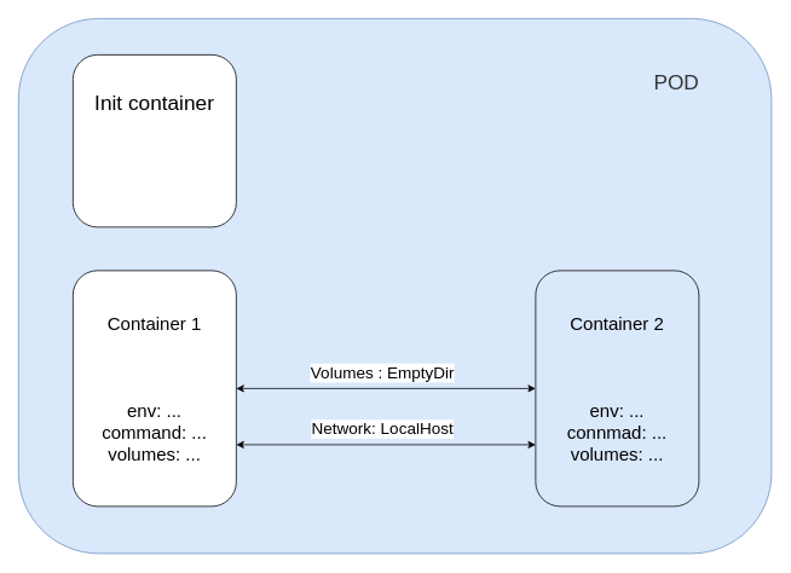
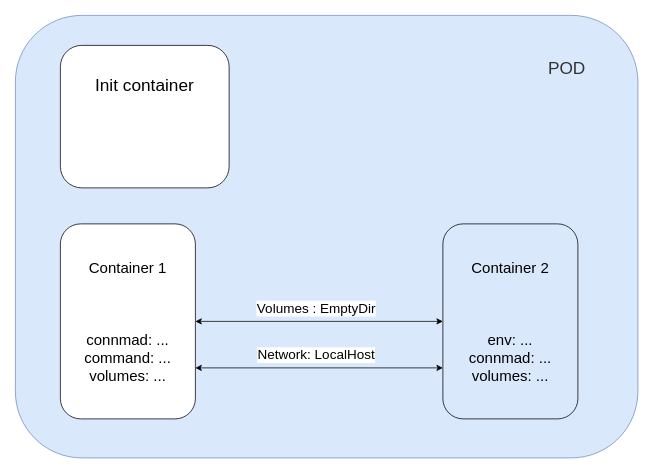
  <mxCell id="0" />
  <mxCell id="1" parent="0" />
  <mxCell id="2" value="" style="rounded=1;whiteSpace=wrap;html=1;fillColor=#dae8fc;strokeColor=#6c8ebf;align=center;horizontal=1;verticalAlign=middle;movable=1;resizable=1;rotatable=1;deletable=1;editable=1;locked=0;connectable=1;" vertex="1" parent="1"><mxGeometry x="20" y="20" width="830" height="590" as="geometry" /></mxCell>
- <mxCell id="3" value="&lt;font style=&quot;font-size: 20px;&quot;&gt;Container 1&lt;br&gt;&lt;br&gt;&lt;br&gt;&lt;br&gt;env: ...&lt;br&gt;command: ...&lt;br&gt;volumes: ...&lt;br&gt;&lt;/font&gt;" style="rounded=1;whiteSpace=wrap;html=1;" vertex="1" parent="1"><mxGeometry x="80" y="298" width="180" height="260" as="geometry" /></mxCell>
+ <mxCell id="3" value="&lt;font style=&quot;font-size: 20px;&quot;&gt;Container 1&lt;br&gt;&lt;br&gt;&lt;br&gt;&lt;br&gt;connmad: ...&lt;br&gt;command: ...&lt;br&gt;volumes: ...&lt;br&gt;&lt;/font&gt;" style="rounded=1;whiteSpace=wrap;html=1;" vertex="1" parent="1"><mxGeometry x="80" y="298" width="180" height="260" as="geometry" /></mxCell>
  <mxCell id="4" value="&lt;font style=&quot;font-size: 20px;&quot;&gt;Container 2&lt;br&gt;&lt;br&gt;&lt;br&gt;&lt;br&gt;env: ...&lt;br&gt;connmad: ...&lt;br&gt;volumes: ...&lt;br&gt;&lt;/font&gt;" style="rounded=1;whiteSpace=wrap;html=1;fillColor=#dae8fc;" vertex="1" parent="1"><mxGeometry x="590" y="298" width="180" height="260" as="geometry" /></mxCell>
  <mxCell id="5" value="" style="endArrow=classic;startArrow=classic;html=1;rounded=0;" edge="1" parent="1" source="3" target="4"><mxGeometry width="50" height="50" relative="1" as="geometry"><mxPoint x="430" y="300" as="sourcePoint" /><mxPoint x="480" y="250" as="targetPoint" /></mxGeometry></mxCell>
  <mxCell id="6" value="&lt;font style=&quot;font-size: 18px;&quot;&gt;Volumes : EmptyDir&lt;/font&gt;" style="edgeLabel;html=1;align=center;verticalAlign=middle;resizable=0;points=[];movable=0;rotatable=0;deletable=0;editable=0;locked=1;connectable=0;" vertex="1" connectable="0" parent="5"><mxGeometry x="-0.03" y="-3" relative="1" as="geometry"><mxPoint y="-21" as="offset" /></mxGeometry></mxCell>
  <mxCell id="7" value="" style="endArrow=classic;startArrow=classic;html=1;rounded=0;" edge="1" parent="1"><mxGeometry width="50" height="50" relative="1" as="geometry"><mxPoint x="260" y="490" as="sourcePoint" /><mxPoint x="590" y="490" as="targetPoint" /></mxGeometry></mxCell>
  <mxCell id="8" value="&lt;font style=&quot;font-size: 18px;&quot;&gt;Network: LocalHost&lt;br&gt;&lt;/font&gt;" style="edgeLabel;html=1;align=center;verticalAlign=middle;resizable=1;points=[];movable=1;rotatable=1;deletable=1;editable=1;locked=0;connectable=1;" vertex="1" connectable="0" parent="7"><mxGeometry x="-0.03" y="-3" relative="1" as="geometry"><mxPoint y="-21" as="offset" /></mxGeometry></mxCell>
- <mxCell id="9" value="&lt;font style=&quot;font-size: 23px;&quot;&gt;POD&lt;/font&gt;" style="text;html=1;align=center;verticalAlign=middle;resizable=0;points=[];autosize=1;fillColor=none;fontColor=#333333;strokeColor=none;" vertex="1" parent="1"><mxGeometry x="710" y="70" width="70" height="40" as="geometry" /></mxCell>
- <mxCell id="10" value="&lt;font style=&quot;font-size: 23px;&quot;&gt;Init container&lt;br&gt;&lt;br&gt;&lt;br&gt;&lt;br&gt;&lt;/font&gt;" style="rounded=1;whiteSpace=wrap;html=1;" vertex="1" parent="1"><mxGeometry x="80" width="180" height="190" as="geometry" y="60" /></mxCell>
+ <mxCell id="9" value="&lt;font style=&quot;font-size: 23px;&quot;&gt;POD&lt;/font&gt;" style="text;html=1;align=center;verticalAlign=middle;resizable=0;points=[];autosize=1;fillColor=none;fontColor=#333333;strokeColor=none;" vertex="1" parent="1"><mxGeometry x="720" y="70" width="70" height="40" as="geometry" /></mxCell>
+ <mxCell id="10" value="&lt;font style=&quot;font-size: 23px;&quot;&gt;Init container&lt;br&gt;&lt;br&gt;&lt;br&gt;&lt;br&gt;&lt;/font&gt;" style="rounded=1;whiteSpace=wrap;html=1;" vertex="1" parent="1"><mxGeometry x="80" y="60" width="225" height="190" as="geometry" /></mxCell>
